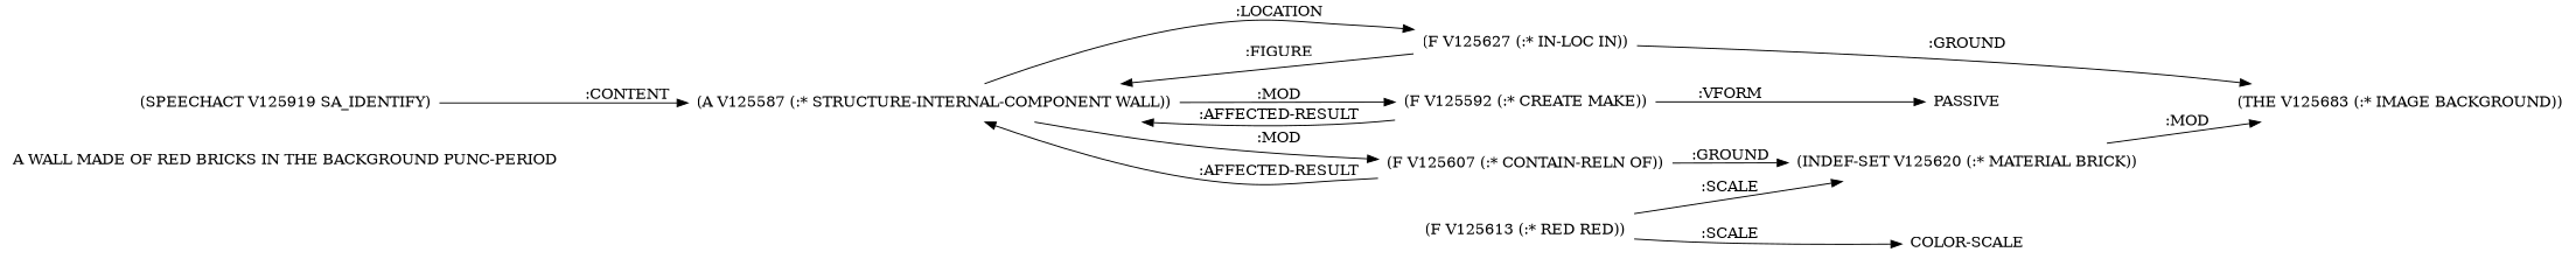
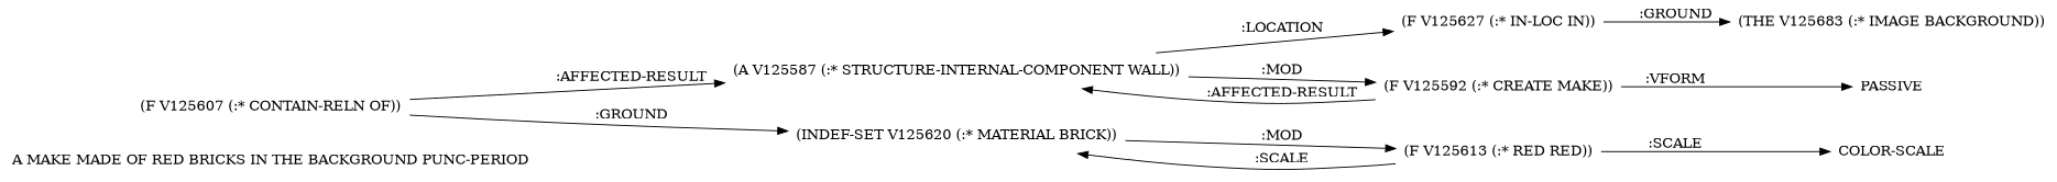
  digraph {
    rankdir=LR
    node [shape=none]
-   "A WALL MADE OF RED BRICKS IN THE BACKGROUND PUNC-PERIOD"
-   n2 [label="(SPEECHACT V125919 SA_IDENTIFY)"]
+   "A WALL MADE OF RED BRICKS IN THE BACKGROUND PUNC-PERIOD" [label="A MAKE MADE OF RED BRICKS IN THE BACKGROUND PUNC-PERIOD"]
    n3 [label="(A V125587 (:* STRUCTURE-INTERNAL-COMPONENT WALL))"]
    n4 [label="(F V125627 (:* IN-LOC IN))"]
    n5 [label="(F V125607 (:* CONTAIN-RELN OF))"]
    n6 [label="(F V125592 (:* CREATE MAKE))"]
    n7 [label="(THE V125683 (:* IMAGE BACKGROUND))"]
    n8 [label="(INDEF-SET V125620 (:* MATERIAL BRICK))"]
    n9 [label=PASSIVE]
    n10 [label="(F V125613 (:* RED RED))"]
    n11 [label="COLOR-SCALE"]
-   n2 -> n3 [label=":CONTENT"]
    n3 -> n4 [label=":LOCATION"]
-   n3 -> n5 [label=":MOD"]
    n3 -> n6 [label=":MOD"]
-   n4 -> n3 [label=":FIGURE"]
    n4 -> n7 [label=":GROUND"]
    n5 -> n3 [label=":AFFECTED-RESULT"]
    n5 -> n8 [label=":GROUND"]
    n6 -> n3 [label=":AFFECTED-RESULT"]
    n6 -> n9 [label=":VFORM"]
-   n8 -> n7 [label=":MOD"]
+   n8 -> n10 [label=":MOD"]
    n10 -> n8 [label=":SCALE"]
    n10 -> n11 [label=":SCALE"]
  }
